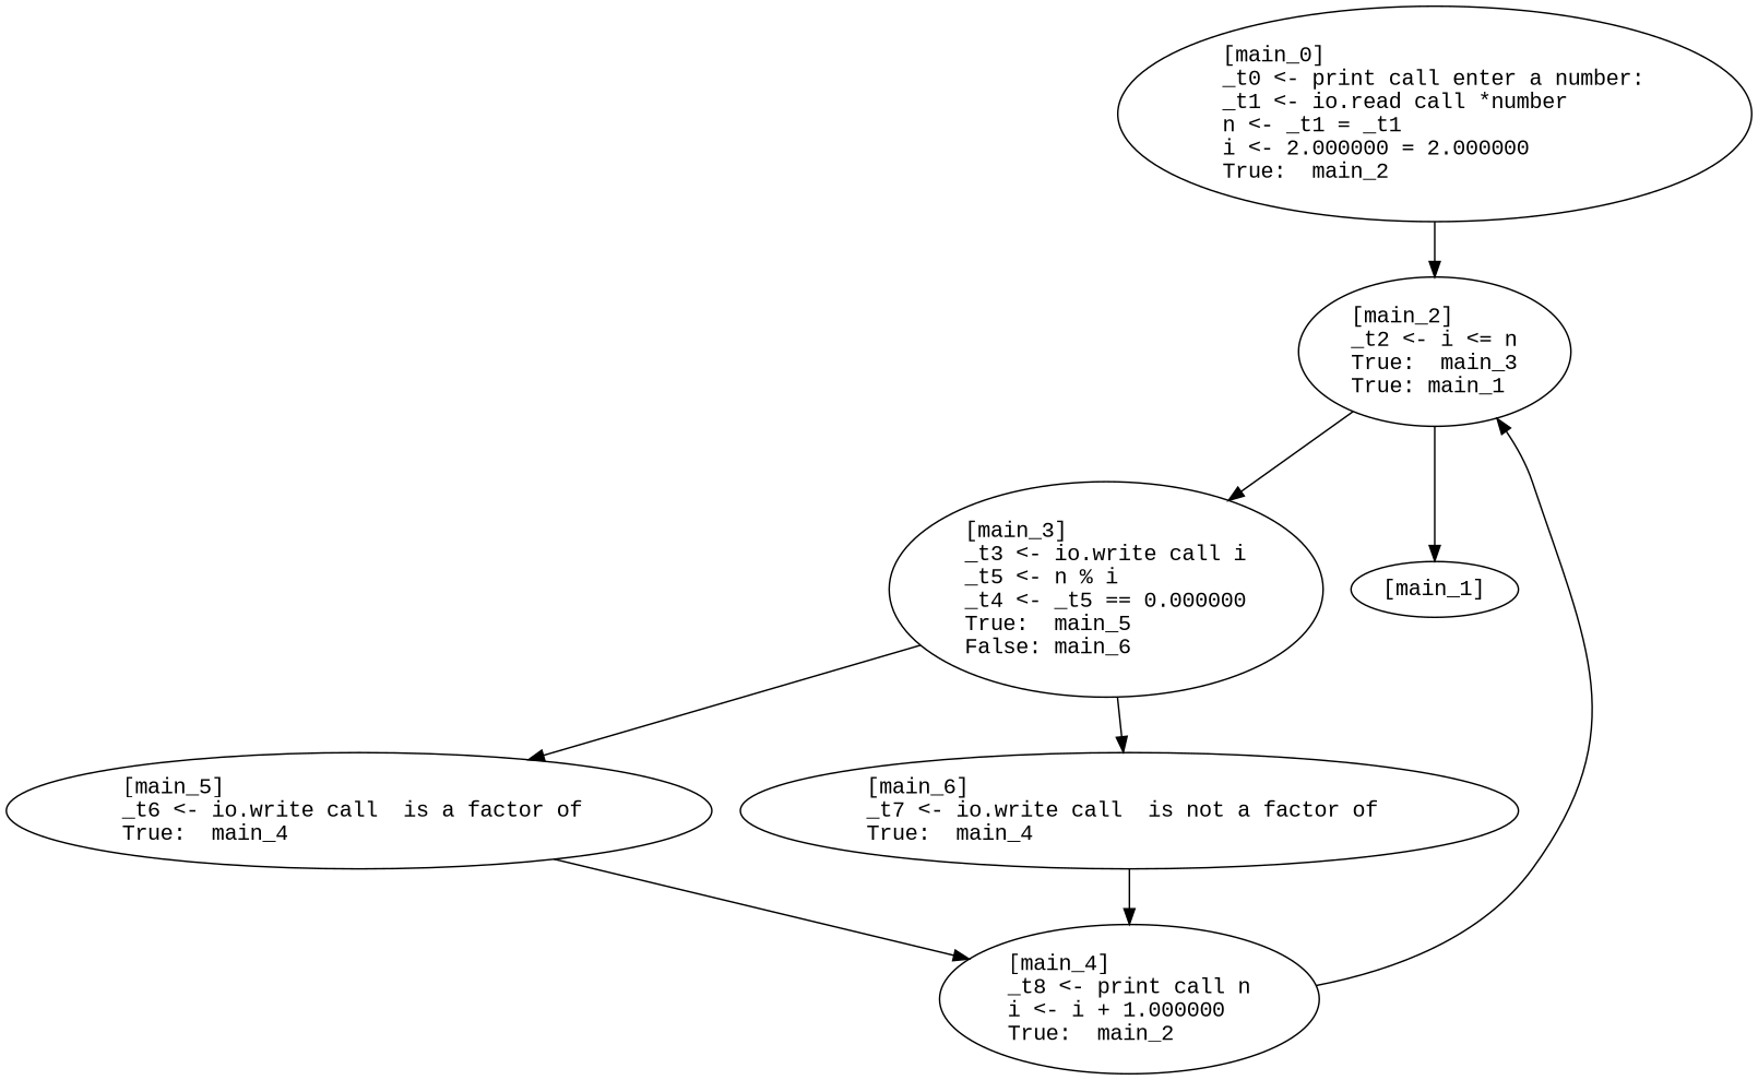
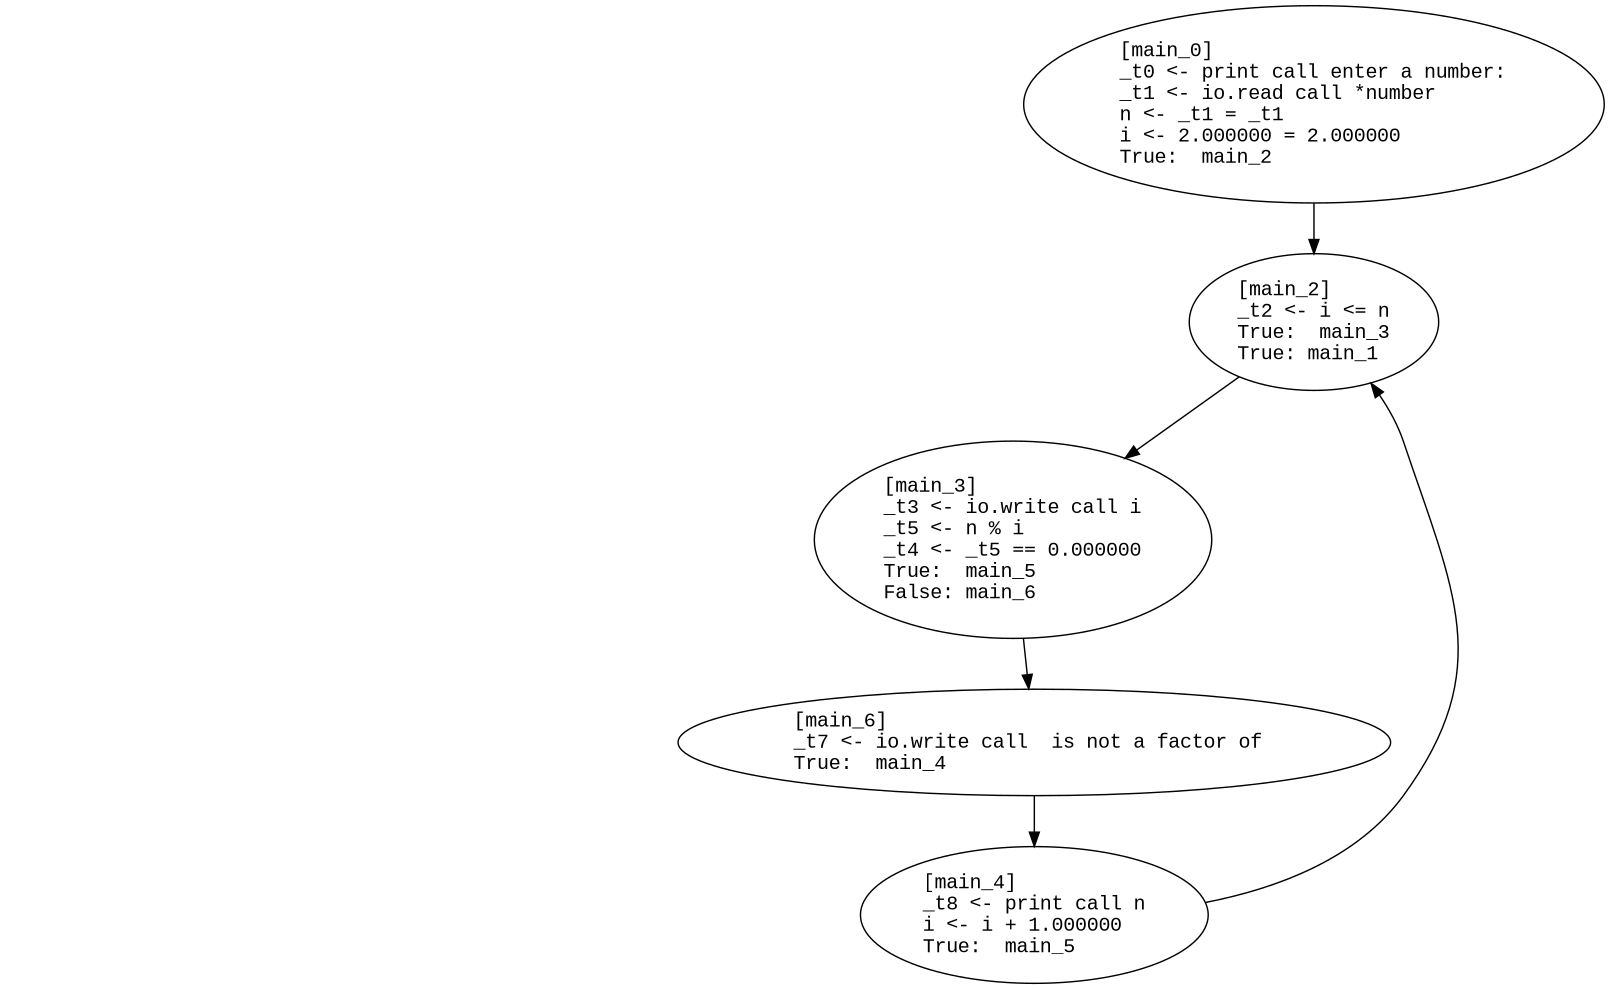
  digraph {
    fontname="Liberation Mono"
    node [fontname="Liberation Mono"]
    edge [fontname="Liberation Mono"]
    n1 [label="[main_0]\l_t0 <- print call enter a number:\l_t1 <- io.read call *number\ln <- _t1 = _t1\li <- 2.000000 = 2.000000\lTrue:  main_2\l"]
    n2 [label="[main_2]\l_t2 <- i <= n\lTrue:  main_3\lTrue: main_1\l"]
    n3 [label="[main_3]\l_t3 <- io.write call i\l_t5 <- n % i\l_t4 <- _t5 == 0.000000\lTrue:  main_5\lFalse: main_6\l"]
-   n4 [label="[main_1]\l"]
-   n5 [label="[main_5]\l_t6 <- io.write call  is a factor of \lTrue:  main_4\l"]
    n6 [label="[main_6]\l_t7 <- io.write call  is not a factor of \lTrue:  main_4\l"]
-   n7 [label="[main_4]\l_t8 <- print call n\li <- i + 1.000000\lTrue:  main_2\l"]
+   n7 [label="[main_4]\l_t8 <- print call n\li <- i + 1.000000\lTrue:  main_5\l"]
    n1 -> n2
    n2 -> n3
-   n2 -> n4
-   n3 -> n5
    n3 -> n6
-   n5 -> n7
    n6 -> n7
    n7 -> n2
  }
